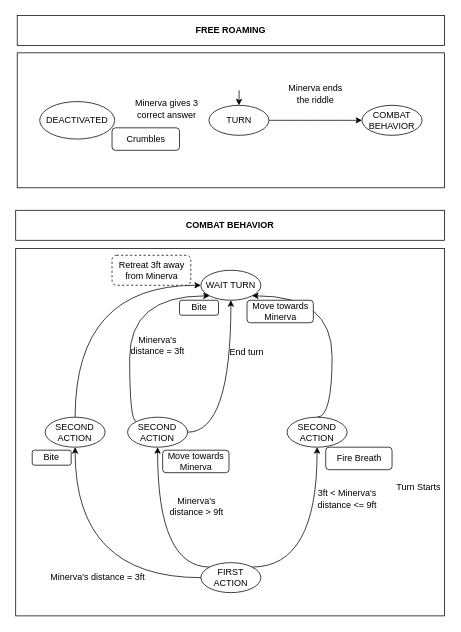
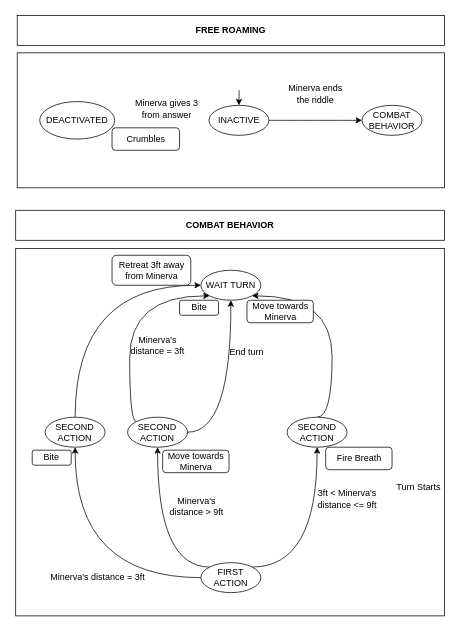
  <mxCell id="0" />
  <mxCell id="1" parent="0" />
  <mxCell id="2" value="&lt;b&gt;COMBAT BEHAVIOR&lt;/b&gt;" style="rounded=0;whiteSpace=wrap;html=1;" parent="1" vertex="1"><mxGeometry x="20" y="280" width="572" height="40" as="geometry" /></mxCell>
  <mxCell id="3" value="" style="rounded=0;whiteSpace=wrap;html=1;" parent="1" vertex="1"><mxGeometry x="22" y="70" width="570" height="180" as="geometry" /></mxCell>
  <mxCell id="4" style="edgeStyle=orthogonalEdgeStyle;curved=1;orthogonalLoop=1;jettySize=auto;html=1;strokeColor=#000000;" parent="1" source="5" target="6" edge="1"><mxGeometry relative="1" as="geometry" /></mxCell>
- <mxCell id="5" value="TURN" style="ellipse;whiteSpace=wrap;html=1;" parent="1" vertex="1"><mxGeometry x="277.75" y="140" width="80" height="40" as="geometry" /></mxCell>
+ <mxCell id="5" value="INACTIVE" style="ellipse;whiteSpace=wrap;html=1;" parent="1" vertex="1"><mxGeometry x="277.75" y="140" width="80" height="40" as="geometry" /></mxCell>
  <mxCell id="6" value="COMBAT BEHAVIOR" style="ellipse;whiteSpace=wrap;html=1;" parent="1" vertex="1"><mxGeometry x="482" y="140" width="80" height="40" as="geometry" /></mxCell>
  <mxCell id="7" value="Minerva ends the riddle" style="text;html=1;strokeColor=none;fillColor=none;align=center;verticalAlign=middle;whiteSpace=wrap;rounded=0;" parent="1" vertex="1"><mxGeometry x="382" y="115" width="76" height="20" as="geometry" /></mxCell>
  <mxCell id="8" value="&lt;b&gt;FREE ROAMING&lt;/b&gt;" style="rounded=0;whiteSpace=wrap;html=1;" parent="1" vertex="1"><mxGeometry x="22" y="20" width="570" height="40" as="geometry" /></mxCell>
  <mxCell id="9" value="DEACTIVATED" style="ellipse;whiteSpace=wrap;html=1;" parent="1" vertex="1"><mxGeometry x="52" y="135" width="100" height="50" as="geometry" /></mxCell>
- <mxCell id="10" value="Minerva gives 3 correct answer" style="text;html=1;strokeColor=none;fillColor=none;align=center;verticalAlign=middle;whiteSpace=wrap;rounded=0;" parent="1" vertex="1"><mxGeometry x="169.25" y="135" width="105" height="20" as="geometry" /></mxCell>
+ <mxCell id="10" value="Minerva gives 3 from answer" style="text;html=1;strokeColor=none;fillColor=none;align=center;verticalAlign=middle;whiteSpace=wrap;rounded=0;" parent="1" vertex="1"><mxGeometry x="169.25" y="135" width="105" height="20" as="geometry" /></mxCell>
  <mxCell id="11" value="Crumbles" style="rounded=1;whiteSpace=wrap;html=1;" parent="1" vertex="1"><mxGeometry x="148.5" y="170" width="90" height="30" as="geometry" /></mxCell>
  <mxCell id="12" value="" style="rounded=0;whiteSpace=wrap;html=1;" parent="1" vertex="1"><mxGeometry x="20" y="331" width="572" height="490" as="geometry" /></mxCell>
  <mxCell id="13" value="WAIT TURN" style="ellipse;whiteSpace=wrap;html=1;" parent="1" vertex="1"><mxGeometry x="267" y="360" width="80" height="40" as="geometry" /></mxCell>
  <mxCell id="14" style="edgeStyle=orthogonalEdgeStyle;curved=1;orthogonalLoop=1;jettySize=auto;html=1;strokeColor=#000000;" parent="1" source="17" target="26" edge="1"><mxGeometry relative="1" as="geometry" /></mxCell>
  <mxCell id="15" style="edgeStyle=orthogonalEdgeStyle;curved=1;orthogonalLoop=1;jettySize=auto;html=1;strokeColor=#000000;exitX=0;exitY=0;exitDx=0;exitDy=0;" parent="1" source="17" target="20" edge="1"><mxGeometry relative="1" as="geometry" /></mxCell>
  <mxCell id="16" style="edgeStyle=orthogonalEdgeStyle;curved=1;orthogonalLoop=1;jettySize=auto;html=1;strokeColor=#000000;exitX=1;exitY=0;exitDx=0;exitDy=0;" parent="1" source="17" target="31" edge="1"><mxGeometry relative="1" as="geometry" /></mxCell>
  <mxCell id="17" value="FIRST ACTION" style="ellipse;whiteSpace=wrap;html=1;" parent="1" vertex="1"><mxGeometry x="267" y="750" width="80" height="40" as="geometry" /></mxCell>
  <mxCell id="18" style="edgeStyle=orthogonalEdgeStyle;curved=1;orthogonalLoop=1;jettySize=auto;html=1;entryX=0;entryY=1;entryDx=0;entryDy=0;strokeColor=#000000;exitX=0;exitY=0;exitDx=0;exitDy=0;" parent="1" source="20" target="13" edge="1"><mxGeometry relative="1" as="geometry"><Array as="points"><mxPoint x="172" y="562" /><mxPoint x="172" y="394" /></Array></mxGeometry></mxCell>
  <mxCell id="19" style="edgeStyle=orthogonalEdgeStyle;curved=1;orthogonalLoop=1;jettySize=auto;html=1;entryX=0.5;entryY=1;entryDx=0;entryDy=0;strokeColor=#000000;" parent="1" source="20" target="13" edge="1"><mxGeometry relative="1" as="geometry" /></mxCell>
  <mxCell id="20" value="SECOND ACTION" style="ellipse;whiteSpace=wrap;html=1;" parent="1" vertex="1"><mxGeometry x="169.25" y="556" width="80" height="40" as="geometry" /></mxCell>
  <mxCell id="21" value="Bite" style="rounded=1;whiteSpace=wrap;html=1;" parent="1" vertex="1"><mxGeometry x="42" y="600" width="52" height="20" as="geometry" /></mxCell>
  <mxCell id="22" value="Fire Breath" style="rounded=1;whiteSpace=wrap;html=1;" parent="1" vertex="1"><mxGeometry x="433.5" y="596" width="88.5" height="30" as="geometry" /></mxCell>
  <mxCell id="23" value="" style="endArrow=classic;html=1;strokeColor=#000000;entryX=0.5;entryY=0;entryDx=0;entryDy=0;" parent="1" target="5" edge="1"><mxGeometry width="50" height="50" relative="1" as="geometry"><mxPoint x="318" y="120" as="sourcePoint" /><mxPoint x="332" y="190" as="targetPoint" /></mxGeometry></mxCell>
  <mxCell id="24" value="Minerva's distance = 3ft" style="text;html=1;align=center;verticalAlign=middle;resizable=0;points=[];autosize=1;" parent="1" vertex="1"><mxGeometry x="59.25" y="760" width="140" height="20" as="geometry" /></mxCell>
  <mxCell id="25" style="edgeStyle=orthogonalEdgeStyle;curved=1;orthogonalLoop=1;jettySize=auto;html=1;entryX=0;entryY=0.5;entryDx=0;entryDy=0;strokeColor=#000000;exitX=0.5;exitY=0;exitDx=0;exitDy=0;" parent="1" source="26" target="13" edge="1"><mxGeometry relative="1" as="geometry" /></mxCell>
  <mxCell id="26" value="SECOND ACTION" style="ellipse;whiteSpace=wrap;html=1;" parent="1" vertex="1"><mxGeometry x="59.25" y="556" width="80" height="40" as="geometry" /></mxCell>
  <mxCell id="27" value="Turn Starts" style="text;html=1;align=center;verticalAlign=middle;resizable=0;points=[];autosize=1;" parent="1" vertex="1"><mxGeometry x="522" y="640" width="70" height="20" as="geometry" /></mxCell>
  <mxCell id="28" value="Minerva's &lt;br&gt;distance = 3ft" style="text;html=1;align=center;verticalAlign=middle;resizable=0;points=[];autosize=1;" parent="1" vertex="1"><mxGeometry x="164.25" y="445" width="90" height="30" as="geometry" /></mxCell>
  <mxCell id="29" value="Bite" style="rounded=1;whiteSpace=wrap;html=1;" parent="1" vertex="1"><mxGeometry x="238.5" y="400" width="52" height="20" as="geometry" /></mxCell>
  <mxCell id="30" style="edgeStyle=orthogonalEdgeStyle;curved=1;orthogonalLoop=1;jettySize=auto;html=1;strokeColor=#000000;entryX=1;entryY=1;entryDx=0;entryDy=0;exitX=0.5;exitY=0;exitDx=0;exitDy=0;" parent="1" source="31" target="13" edge="1"><mxGeometry relative="1" as="geometry"><Array as="points"><mxPoint x="442" y="556" /><mxPoint x="442" y="394" /></Array></mxGeometry></mxCell>
  <mxCell id="31" value="SECOND ACTION" style="ellipse;whiteSpace=wrap;html=1;" parent="1" vertex="1"><mxGeometry x="382" y="556" width="80" height="40" as="geometry" /></mxCell>
  <mxCell id="32" value="Minerva's &lt;br&gt;distance &amp;gt; 9ft" style="text;html=1;align=center;verticalAlign=middle;resizable=0;points=[];autosize=1;" parent="1" vertex="1"><mxGeometry x="216" y="660" width="90" height="30" as="geometry" /></mxCell>
  <mxCell id="33" value="Move towards Minerva" style="rounded=1;whiteSpace=wrap;html=1;" parent="1" vertex="1"><mxGeometry x="216" y="600" width="88.5" height="30" as="geometry" /></mxCell>
  <mxCell id="34" value="3ft &amp;lt; Minerva's &lt;br&gt;distance &amp;lt;= 9ft" style="text;html=1;align=center;verticalAlign=middle;resizable=0;points=[];autosize=1;" parent="1" vertex="1"><mxGeometry x="417" y="650" width="90" height="30" as="geometry" /></mxCell>
- <mxCell id="35" value="Retreat 3ft away from Minerva" style="rounded=1;whiteSpace=wrap;html=1;dashed=1;" parent="1" vertex="1"><mxGeometry x="148.5" y="340" width="105" height="40" as="geometry" /></mxCell>
+ <mxCell id="35" value="Retreat 3ft away from Minerva" style="rounded=1;whiteSpace=wrap;html=1;" parent="1" vertex="1"><mxGeometry x="148.5" y="340" width="105" height="40" as="geometry" /></mxCell>
  <mxCell id="36" value="End turn" style="text;html=1;align=center;verticalAlign=middle;resizable=0;points=[];autosize=1;" parent="1" vertex="1"><mxGeometry x="297.75" y="460" width="60" height="20" as="geometry" /></mxCell>
  <mxCell id="37" value="Move towards Minerva" style="rounded=1;whiteSpace=wrap;html=1;" vertex="1" parent="1"><mxGeometry x="328.5" y="400" width="88.5" height="30" as="geometry" /></mxCell>
